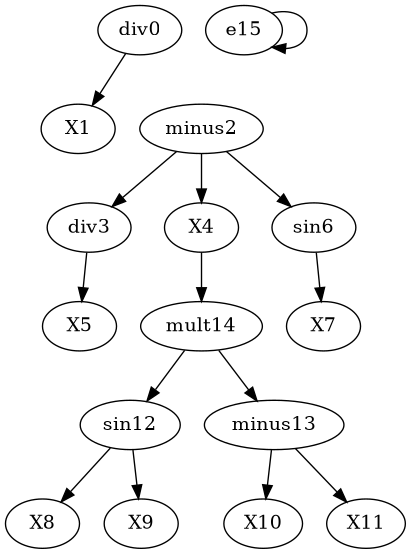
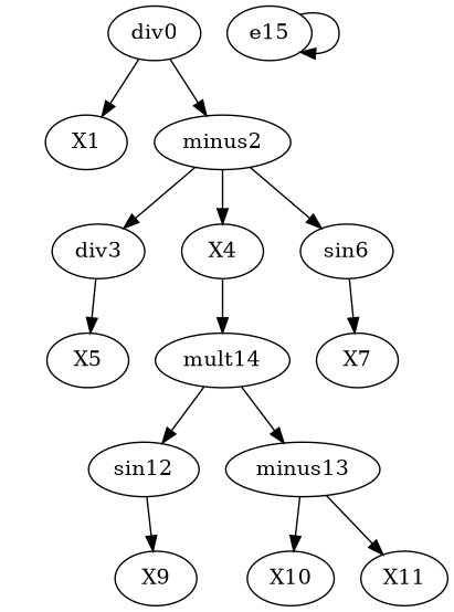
  digraph {
    div0
    X1
    minus2
    div3
    X4
    sin6
    X5
    mult14
    X7
    n10 [label=sin12]
-   X8
    X9
    minus13
    X10
    X11
    e15
    div0 -> X1
+   div0 -> minus2
    minus2 -> div3
    minus2 -> X4
    minus2 -> sin6
    div3 -> X5
    X4 -> mult14
    sin6 -> X7
    mult14 -> n10
    mult14 -> minus13
-   n10 -> X8
    n10 -> X9
    minus13 -> X10
    minus13 -> X11
    e15 -> e15
  }
